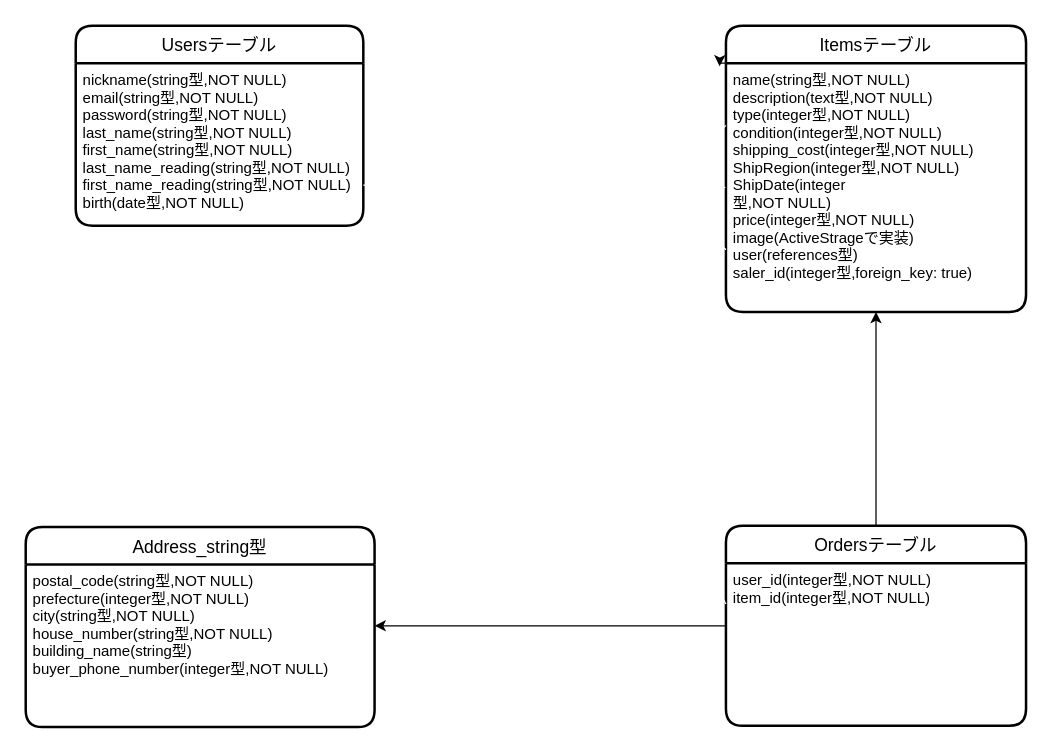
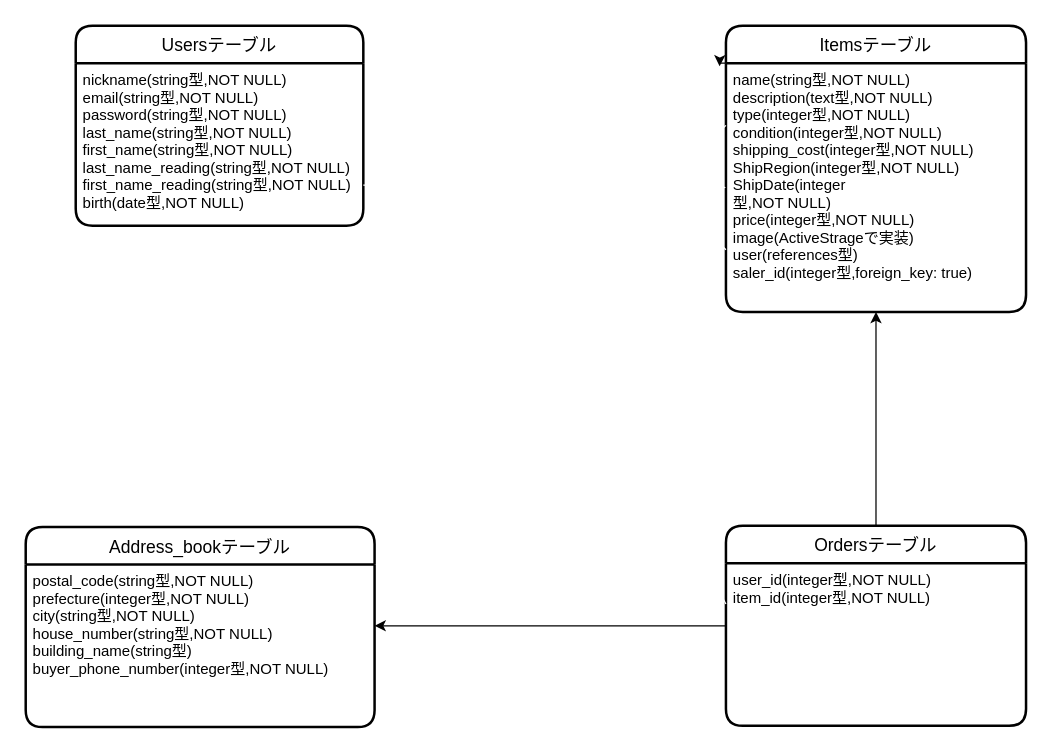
  <mxCell id="0" />
  <mxCell id="1" parent="0" />
  <mxCell id="2" value="Usersテーブル" style="swimlane;childLayout=stackLayout;horizontal=1;startSize=30;horizontalStack=0;rounded=1;fontSize=14;fontStyle=0;strokeWidth=2;resizeParent=0;resizeLast=1;shadow=0;dashed=0;align=center;" parent="1" vertex="1"><mxGeometry y="20" width="230" height="160" as="geometry" x="60"><mxRectangle x="80" y="80" width="70" height="30" as="alternateBounds" /></mxGeometry></mxCell>
  <mxCell id="3" value="nickname(string型,NOT NULL)&#10;email(string型,NOT NULL)&#10;password(string型,NOT NULL)&#10;last_name(string型,NOT NULL)&#10;first_name(string型,NOT NULL)&#10;last_name_reading(string型,NOT NULL)&#10;first_name_reading(string型,NOT NULL)&#10;birth(date型,NOT NULL)&#10;" style="align=left;strokeColor=none;fillColor=none;spacingLeft=4;fontSize=12;verticalAlign=top;resizable=0;rotatable=0;part=1;" parent="2" vertex="1"><mxGeometry y="30" width="230" height="130" as="geometry" /></mxCell>
  <mxCell id="4" value="Itemsテーブル" style="swimlane;childLayout=stackLayout;horizontal=1;startSize=30;horizontalStack=0;rounded=1;fontSize=14;fontStyle=0;strokeWidth=2;resizeParent=0;resizeLast=1;shadow=0;dashed=0;align=center;" parent="1" vertex="1"><mxGeometry x="580" y="20" width="240" height="229" as="geometry" /></mxCell>
  <mxCell id="5" style="edgeStyle=orthogonalEdgeStyle;rounded=0;orthogonalLoop=1;jettySize=auto;html=1;exitX=0;exitY=0;exitDx=0;exitDy=0;entryX=-0.021;entryY=0.142;entryDx=0;entryDy=0;entryPerimeter=0;" parent="4" source="6" target="4" edge="1"><mxGeometry relative="1" as="geometry" /></mxCell>
  <mxCell id="6" value="name(string型,NOT NULL)&#10;description(text型,NOT NULL)&#10;type(integer型,NOT NULL)&#10;condition(integer型,NOT NULL)&#10;shipping_cost(integer型,NOT NULL)&#10;ShipRegion(integer型,NOT NULL)&#10;ShipDate(integer&#10;型,NOT NULL)&#10;price(integer型,NOT NULL)&#10;image(ActiveStrageで実装)&#10;user(references型)&#10;saler_id(integer型,foreign_key: true)" style="align=left;strokeColor=none;fillColor=none;spacingLeft=4;fontSize=12;verticalAlign=top;resizable=0;rotatable=0;part=1;" parent="4" vertex="1"><mxGeometry y="30" width="240" height="199" as="geometry" /></mxCell>
- <mxCell id="7" value="Address_string型" style="swimlane;childLayout=stackLayout;horizontal=1;startSize=30;horizontalStack=0;rounded=1;fontSize=14;fontStyle=0;strokeWidth=2;resizeParent=0;resizeLast=1;shadow=0;dashed=0;align=center;" parent="1" vertex="1"><mxGeometry x="20" y="421" width="279" height="160" as="geometry" /></mxCell>
+ <mxCell id="7" value="Address_bookテーブル" style="swimlane;childLayout=stackLayout;horizontal=1;startSize=30;horizontalStack=0;rounded=1;fontSize=14;fontStyle=0;strokeWidth=2;resizeParent=0;resizeLast=1;shadow=0;dashed=0;align=center;" parent="1" vertex="1"><mxGeometry x="20" y="421" width="279" height="160" as="geometry" /></mxCell>
  <mxCell id="8" value="postal_code(string型,NOT NULL)&#10;prefecture(integer型,NOT NULL)&#10;city(string型,NOT NULL)&#10;house_number(string型,NOT NULL)&#10;building_name(string型)&#10;buyer_phone_number(integer型,NOT NULL)&#10;&#10;" style="align=left;strokeColor=none;fillColor=none;spacingLeft=4;fontSize=12;verticalAlign=top;resizable=0;rotatable=0;part=1;" parent="7" vertex="1"><mxGeometry y="30" width="279" height="130" as="geometry" /></mxCell>
  <mxCell id="9" style="edgeStyle=orthogonalEdgeStyle;rounded=0;orthogonalLoop=1;jettySize=auto;html=1;exitX=0.5;exitY=0;exitDx=0;exitDy=0;entryX=0.5;entryY=1;entryDx=0;entryDy=0;" parent="1" source="12" target="6" edge="1"><mxGeometry relative="1" as="geometry"><mxPoint x="700" y="290" as="targetPoint" /></mxGeometry></mxCell>
  <mxCell id="10" style="edgeStyle=orthogonalEdgeStyle;rounded=0;orthogonalLoop=1;jettySize=auto;html=1;exitX=0;exitY=0.5;exitDx=0;exitDy=0;" parent="1" source="12" target="8" edge="1"><mxGeometry relative="1" as="geometry"><Array as="points"><mxPoint x="360" y="500" /><mxPoint x="360" y="500" /></Array></mxGeometry></mxCell>
  <mxCell id="11" style="edgeStyle=none;rounded=0;orthogonalLoop=1;jettySize=auto;html=1;exitX=0.25;exitY=0;exitDx=0;exitDy=0;strokeColor=#FFFFFF;" parent="1" source="12" edge="1"><mxGeometry relative="1" as="geometry"><mxPoint x="530" y="390" as="targetPoint" /></mxGeometry></mxCell>
  <mxCell id="12" value="Ordersテーブル" style="swimlane;childLayout=stackLayout;horizontal=1;startSize=30;horizontalStack=0;rounded=1;fontSize=14;fontStyle=0;strokeWidth=2;resizeParent=0;resizeLast=1;shadow=0;dashed=0;align=center;" parent="1" vertex="1"><mxGeometry x="580" y="420" width="240" height="160" as="geometry" /></mxCell>
  <mxCell id="13" value="user_id(integer型,NOT NULL)&#10;item_id(integer型,NOT NULL)" style="align=left;strokeColor=none;fillColor=none;spacingLeft=4;fontSize=12;verticalAlign=top;resizable=0;rotatable=0;part=1;" parent="12" vertex="1"><mxGeometry y="30" width="240" height="130" as="geometry" /></mxCell>
  <mxCell id="14" style="rounded=0;orthogonalLoop=1;jettySize=auto;html=1;exitX=1;exitY=0.75;exitDx=0;exitDy=0;strokeColor=#FFFFFF;entryX=0;entryY=0.5;entryDx=0;entryDy=0;" parent="1" source="3" target="6" edge="1"><mxGeometry relative="1" as="geometry"><mxPoint x="570" y="199" as="targetPoint" /></mxGeometry></mxCell>
  <mxCell id="15" style="edgeStyle=none;rounded=0;orthogonalLoop=1;jettySize=auto;html=1;exitX=0;exitY=0.25;exitDx=0;exitDy=0;strokeColor=#FFFFFF;" parent="1" source="6" edge="1"><mxGeometry relative="1" as="geometry"><mxPoint x="530" y="150" as="targetPoint" /></mxGeometry></mxCell>
  <mxCell id="16" style="edgeStyle=none;rounded=0;orthogonalLoop=1;jettySize=auto;html=1;exitX=0;exitY=0.75;exitDx=0;exitDy=0;strokeColor=#FFFFFF;" parent="1" source="6" edge="1"><mxGeometry relative="1" as="geometry"><mxPoint x="530" y="150" as="targetPoint" /></mxGeometry></mxCell>
  <mxCell id="17" style="edgeStyle=none;rounded=0;orthogonalLoop=1;jettySize=auto;html=1;exitX=1;exitY=1;exitDx=0;exitDy=0;entryX=-0.001;entryY=0.049;entryDx=0;entryDy=0;entryPerimeter=0;strokeColor=#FFFFFF;" parent="1" source="3" target="12" edge="1"><mxGeometry relative="1" as="geometry" /></mxCell>
  <mxCell id="18" style="edgeStyle=none;rounded=0;orthogonalLoop=1;jettySize=auto;html=1;exitX=0;exitY=0.25;exitDx=0;exitDy=0;strokeColor=#FFFFFF;" parent="1" source="13" edge="1"><mxGeometry relative="1" as="geometry"><mxPoint x="530" y="390" as="targetPoint" /></mxGeometry></mxCell>
